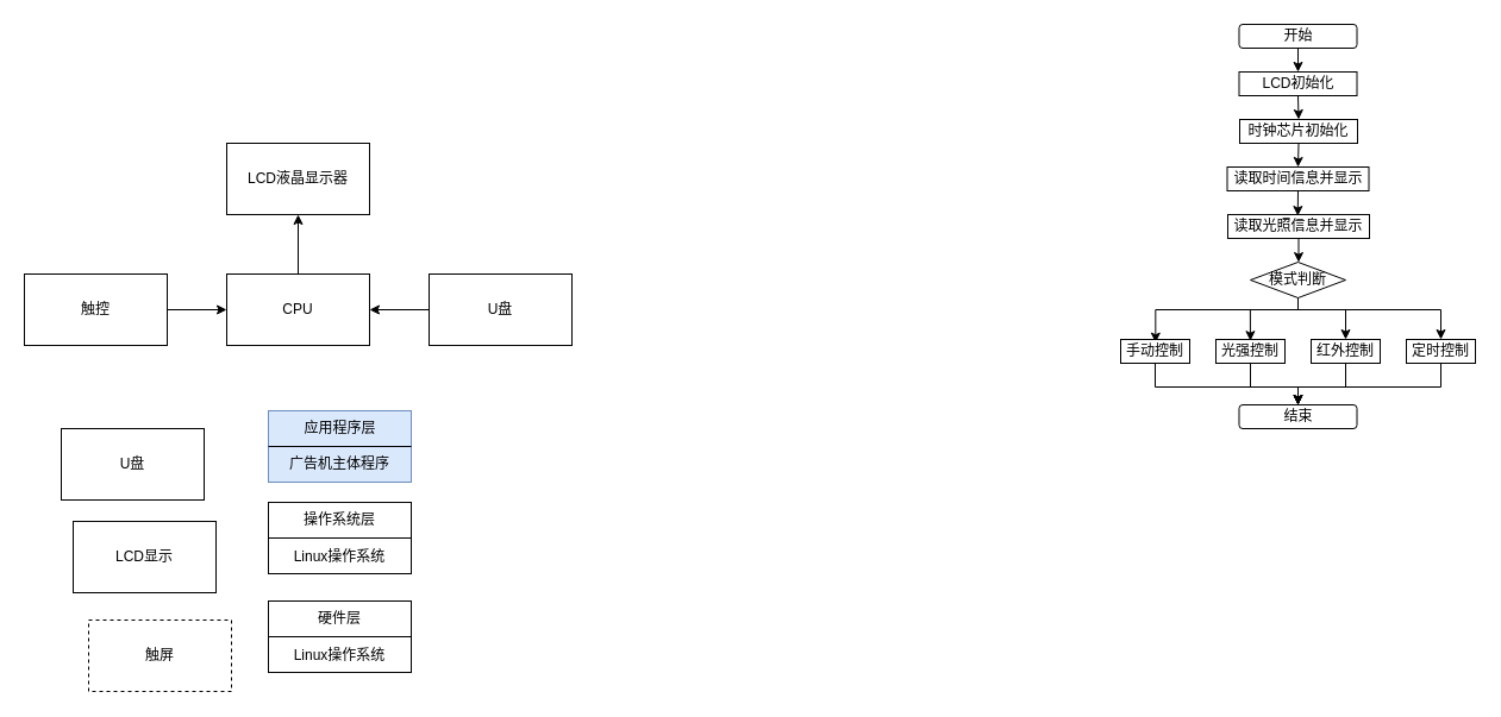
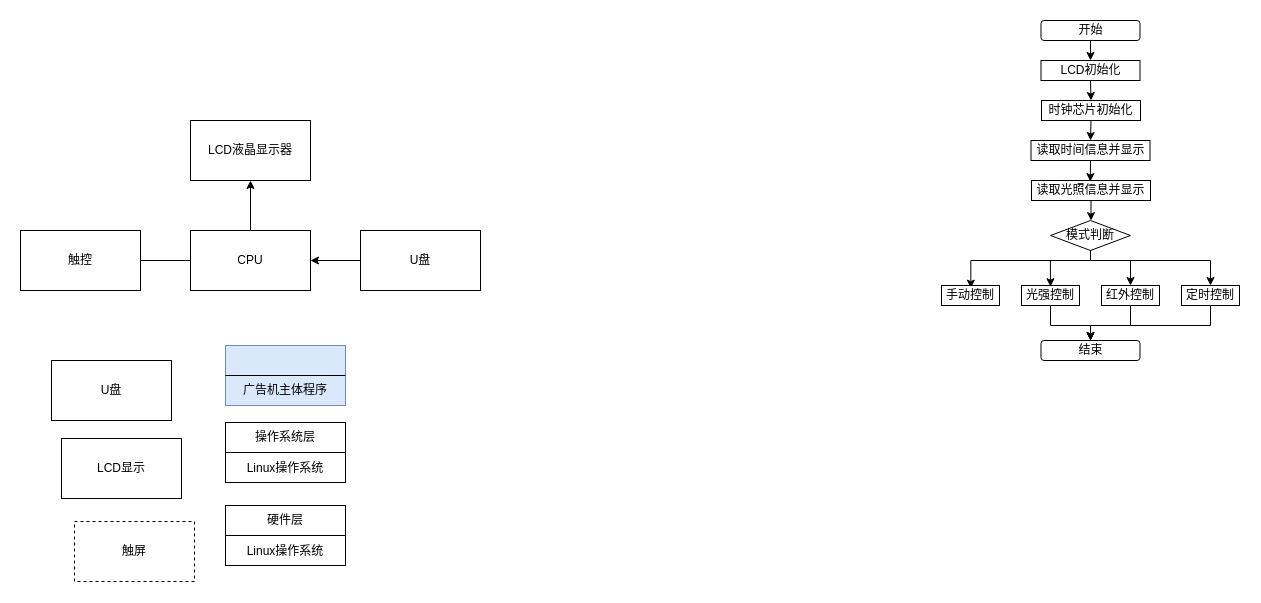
  <mxCell id="0" />
  <mxCell id="1" parent="0" />
  <mxCell id="2" value="LCD液晶显示器" style="rounded=0;whiteSpace=wrap;html=1;" parent="1" vertex="1"><mxGeometry x="190" y="120" width="120" height="60" as="geometry" /></mxCell>
  <mxCell id="3" style="edgeStyle=orthogonalEdgeStyle;rounded=0;orthogonalLoop=1;jettySize=auto;html=1;exitX=0.5;exitY=0;exitDx=0;exitDy=0;entryX=0.5;entryY=1;entryDx=0;entryDy=0;" parent="1" source="4" target="2" edge="1"><mxGeometry relative="1" as="geometry" /></mxCell>
  <mxCell id="4" value="CPU" style="rounded=0;whiteSpace=wrap;html=1;" parent="1" vertex="1"><mxGeometry x="190" y="230" width="120" height="60" as="geometry" /></mxCell>
- <mxCell id="5" style="edgeStyle=orthogonalEdgeStyle;rounded=0;orthogonalLoop=1;jettySize=auto;html=1;exitX=1;exitY=0.5;exitDx=0;exitDy=0;entryX=0;entryY=0.5;entryDx=0;entryDy=0;" parent="1" source="6" target="4" edge="1"><mxGeometry relative="1" as="geometry" /></mxCell>
+ <mxCell id="5" style="edgeStyle=orthogonalEdgeStyle;rounded=0;orthogonalLoop=1;jettySize=auto;html=1;exitX=1;exitY=0.5;exitDx=0;exitDy=0;entryX=0;entryY=0.5;entryDx=0;entryDy=0;endArrow=none;" parent="1" source="6" target="4" edge="1"><mxGeometry relative="1" as="geometry" /></mxCell>
  <mxCell id="6" value="触控" style="rounded=0;whiteSpace=wrap;html=1;" parent="1" vertex="1"><mxGeometry x="20" y="230" width="120" height="60" as="geometry" /></mxCell>
  <mxCell id="7" style="edgeStyle=orthogonalEdgeStyle;rounded=0;orthogonalLoop=1;jettySize=auto;html=1;exitX=0;exitY=0.5;exitDx=0;exitDy=0;" parent="1" source="8" target="4" edge="1"><mxGeometry relative="1" as="geometry" /></mxCell>
  <mxCell id="8" value="U盘" style="rounded=0;whiteSpace=wrap;html=1;" parent="1" vertex="1"><mxGeometry x="360" y="230" width="120" height="60" as="geometry" /></mxCell>
  <mxCell id="9" value="" style="rounded=0;whiteSpace=wrap;html=1;fillColor=#dae8fc;strokeColor=#6c8ebf;" parent="1" vertex="1"><mxGeometry x="225" y="345" width="120" height="60" as="geometry" /></mxCell>
  <mxCell id="10" value="LCD显示" style="rounded=0;whiteSpace=wrap;html=1;" parent="1" vertex="1"><mxGeometry x="61" y="438" width="120" height="60" as="geometry" /></mxCell>
  <mxCell id="11" value="U盘" style="rounded=0;whiteSpace=wrap;html=1;" parent="1" vertex="1"><mxGeometry x="51" y="360" width="120" height="60" as="geometry" /></mxCell>
  <mxCell id="12" value="触屏" style="rounded=0;whiteSpace=wrap;html=1;dashed=1;" parent="1" vertex="1"><mxGeometry x="74" y="521" width="120" height="60" as="geometry" /></mxCell>
  <mxCell id="13" value="" style="endArrow=none;html=1;rounded=0;exitX=0;exitY=0.5;exitDx=0;exitDy=0;entryX=1;entryY=0.5;entryDx=0;entryDy=0;" parent="1" source="9" target="9" edge="1"><mxGeometry width="50" height="50" relative="1" as="geometry"><mxPoint x="325" y="427" as="sourcePoint" /><mxPoint x="375" y="377" as="targetPoint" /></mxGeometry></mxCell>
- <mxCell id="14" value="应用程序层" style="text;strokeColor=none;align=center;fillColor=none;html=1;verticalAlign=middle;whiteSpace=wrap;rounded=0;" parent="1" vertex="1"><mxGeometry x="250.5" y="345" width="69" height="30" as="geometry" /></mxCell>
  <mxCell id="15" value="广告机主体程序" style="text;strokeColor=none;align=center;fillColor=none;html=1;verticalAlign=middle;whiteSpace=wrap;rounded=0;" parent="1" vertex="1"><mxGeometry x="239" y="375" width="92" height="30" as="geometry" /></mxCell>
  <mxCell id="16" value="" style="rounded=0;whiteSpace=wrap;html=1;" parent="1" vertex="1"><mxGeometry x="225" y="422" width="120" height="60" as="geometry" /></mxCell>
  <mxCell id="17" value="" style="endArrow=none;html=1;rounded=0;exitX=0;exitY=0.5;exitDx=0;exitDy=0;entryX=1;entryY=0.5;entryDx=0;entryDy=0;" parent="1" source="16" target="16" edge="1"><mxGeometry width="50" height="50" relative="1" as="geometry"><mxPoint x="331" y="434" as="sourcePoint" /><mxPoint x="381" y="384" as="targetPoint" /></mxGeometry></mxCell>
  <mxCell id="18" value="Linux操作系统" style="text;strokeColor=none;align=center;fillColor=none;html=1;verticalAlign=middle;whiteSpace=wrap;rounded=0;" parent="1" vertex="1"><mxGeometry x="239" y="453" width="92" height="30" as="geometry" /></mxCell>
  <mxCell id="19" value="操作系统层" style="text;strokeColor=none;align=center;fillColor=none;html=1;verticalAlign=middle;whiteSpace=wrap;rounded=0;" parent="1" vertex="1"><mxGeometry x="239" y="422" width="92" height="30" as="geometry" /></mxCell>
  <mxCell id="20" value="" style="rounded=0;whiteSpace=wrap;html=1;" parent="1" vertex="1"><mxGeometry x="225" y="505" width="120" height="60" as="geometry" /></mxCell>
  <mxCell id="21" value="" style="endArrow=none;html=1;rounded=0;exitX=0;exitY=0.5;exitDx=0;exitDy=0;entryX=1;entryY=0.5;entryDx=0;entryDy=0;" parent="1" source="20" target="20" edge="1"><mxGeometry width="50" height="50" relative="1" as="geometry"><mxPoint x="331" y="517" as="sourcePoint" /><mxPoint x="381" y="467" as="targetPoint" /></mxGeometry></mxCell>
  <mxCell id="22" value="Linux操作系统" style="text;strokeColor=none;align=center;fillColor=none;html=1;verticalAlign=middle;whiteSpace=wrap;rounded=0;" parent="1" vertex="1"><mxGeometry x="239" y="536" width="92" height="30" as="geometry" /></mxCell>
  <mxCell id="23" value="硬件层" style="text;strokeColor=none;align=center;fillColor=none;html=1;verticalAlign=middle;whiteSpace=wrap;rounded=0;" parent="1" vertex="1"><mxGeometry x="239" y="505" width="92" height="30" as="geometry" /></mxCell>
  <mxCell id="24" style="edgeStyle=orthogonalEdgeStyle;rounded=0;orthogonalLoop=1;jettySize=auto;html=1;exitX=0.5;exitY=1;exitDx=0;exitDy=0;entryX=0.5;entryY=0;entryDx=0;entryDy=0;" edge="1" parent="1" source="25" target="27"><mxGeometry relative="1" as="geometry" /></mxCell>
  <mxCell id="25" value="开始" style="rounded=1;whiteSpace=wrap;html=1;" vertex="1" parent="1"><mxGeometry x="1040.5" y="20" width="99" height="20" as="geometry" /></mxCell>
  <mxCell id="26" style="edgeStyle=orthogonalEdgeStyle;rounded=0;orthogonalLoop=1;jettySize=auto;html=1;exitX=0.5;exitY=1;exitDx=0;exitDy=0;entryX=0.5;entryY=0;entryDx=0;entryDy=0;" edge="1" parent="1" source="27" target="29"><mxGeometry relative="1" as="geometry" /></mxCell>
  <mxCell id="27" value="LCD初始化" style="rounded=0;whiteSpace=wrap;html=1;" vertex="1" parent="1"><mxGeometry x="1040.5" y="60" width="99" height="20" as="geometry" /></mxCell>
  <mxCell id="28" style="edgeStyle=orthogonalEdgeStyle;rounded=0;orthogonalLoop=1;jettySize=auto;html=1;exitX=0.5;exitY=1;exitDx=0;exitDy=0;entryX=0.5;entryY=0;entryDx=0;entryDy=0;" edge="1" parent="1" source="29" target="31"><mxGeometry relative="1" as="geometry" /></mxCell>
  <mxCell id="29" value="时钟芯片初始化" style="rounded=0;whiteSpace=wrap;html=1;" vertex="1" parent="1"><mxGeometry x="1041" y="100" width="99" height="20" as="geometry" /></mxCell>
  <mxCell id="30" style="edgeStyle=orthogonalEdgeStyle;rounded=0;orthogonalLoop=1;jettySize=auto;html=1;exitX=0.5;exitY=1;exitDx=0;exitDy=0;entryX=0.494;entryY=0.055;entryDx=0;entryDy=0;entryPerimeter=0;" edge="1" parent="1" source="31" target="33"><mxGeometry relative="1" as="geometry" /></mxCell>
  <mxCell id="31" value="读取时间信息并显示" style="rounded=0;whiteSpace=wrap;html=1;" vertex="1" parent="1"><mxGeometry x="1030.5" y="140" width="119" height="20" as="geometry" /></mxCell>
  <mxCell id="32" style="edgeStyle=orthogonalEdgeStyle;rounded=0;orthogonalLoop=1;jettySize=auto;html=1;exitX=0.5;exitY=1;exitDx=0;exitDy=0;entryX=0.506;entryY=0.003;entryDx=0;entryDy=0;entryPerimeter=0;" edge="1" parent="1" source="33" target="38"><mxGeometry relative="1" as="geometry" /></mxCell>
  <mxCell id="33" value="读取光照信息并显示" style="rounded=0;whiteSpace=wrap;html=1;" vertex="1" parent="1"><mxGeometry x="1031" y="180" width="119" height="20" as="geometry" /></mxCell>
  <mxCell id="34" style="edgeStyle=orthogonalEdgeStyle;rounded=0;orthogonalLoop=1;jettySize=auto;html=1;exitX=0.5;exitY=1;exitDx=0;exitDy=0;entryX=0.506;entryY=0.133;entryDx=0;entryDy=0;entryPerimeter=0;" edge="1" parent="1" source="38" target="40"><mxGeometry relative="1" as="geometry"><Array as="points"><mxPoint x="1090" y="260" /><mxPoint x="970" y="260" /></Array></mxGeometry></mxCell>
  <mxCell id="35" style="edgeStyle=orthogonalEdgeStyle;rounded=0;orthogonalLoop=1;jettySize=auto;html=1;exitX=0.5;exitY=1;exitDx=0;exitDy=0;entryX=0.499;entryY=0.061;entryDx=0;entryDy=0;entryPerimeter=0;" edge="1" parent="1" source="38" target="42"><mxGeometry relative="1" as="geometry"><Array as="points"><mxPoint x="1090" y="260" /><mxPoint x="1050" y="260" /></Array></mxGeometry></mxCell>
  <mxCell id="36" style="edgeStyle=orthogonalEdgeStyle;rounded=0;orthogonalLoop=1;jettySize=auto;html=1;exitX=0.5;exitY=1;exitDx=0;exitDy=0;entryX=0.5;entryY=0;entryDx=0;entryDy=0;" edge="1" parent="1" source="38" target="44"><mxGeometry relative="1" as="geometry"><Array as="points"><mxPoint x="1090" y="260" /><mxPoint x="1130" y="260" /></Array></mxGeometry></mxCell>
  <mxCell id="37" style="edgeStyle=orthogonalEdgeStyle;rounded=0;orthogonalLoop=1;jettySize=auto;html=1;exitX=0.5;exitY=1;exitDx=0;exitDy=0;entryX=0.5;entryY=0;entryDx=0;entryDy=0;" edge="1" parent="1" source="38" target="46"><mxGeometry relative="1" as="geometry"><Array as="points"><mxPoint x="1090" y="260" /><mxPoint x="1210" y="260" /></Array></mxGeometry></mxCell>
  <mxCell id="38" value="模式判断" style="rhombus;whiteSpace=wrap;html=1;" vertex="1" parent="1"><mxGeometry x="1050" y="220" width="80" height="30" as="geometry" /></mxCell>
- <mxCell id="39" style="edgeStyle=orthogonalEdgeStyle;rounded=0;orthogonalLoop=1;jettySize=auto;html=1;exitX=0.5;exitY=1;exitDx=0;exitDy=0;entryX=0.5;entryY=0;entryDx=0;entryDy=0;" edge="1" parent="1" source="40" target="47"><mxGeometry relative="1" as="geometry"><Array as="points"><mxPoint x="970" y="325" /><mxPoint x="1090" y="325" /></Array></mxGeometry></mxCell>
  <mxCell id="40" value="手动控制" style="rounded=0;whiteSpace=wrap;html=1;" vertex="1" parent="1"><mxGeometry x="941" y="285" width="58" height="20" as="geometry" /></mxCell>
  <mxCell id="41" style="edgeStyle=orthogonalEdgeStyle;rounded=0;orthogonalLoop=1;jettySize=auto;html=1;exitX=0.5;exitY=1;exitDx=0;exitDy=0;entryX=0.5;entryY=0;entryDx=0;entryDy=0;" edge="1" parent="1" source="42" target="47"><mxGeometry relative="1" as="geometry" /></mxCell>
  <mxCell id="42" value="光强控制" style="rounded=0;whiteSpace=wrap;html=1;" vertex="1" parent="1"><mxGeometry x="1021" y="285" width="58" height="20" as="geometry" /></mxCell>
  <mxCell id="43" style="edgeStyle=orthogonalEdgeStyle;rounded=0;orthogonalLoop=1;jettySize=auto;html=1;exitX=0.5;exitY=1;exitDx=0;exitDy=0;entryX=0.5;entryY=0;entryDx=0;entryDy=0;" edge="1" parent="1" source="44" target="47"><mxGeometry relative="1" as="geometry" /></mxCell>
  <mxCell id="44" value="红外控制" style="rounded=0;whiteSpace=wrap;html=1;" vertex="1" parent="1"><mxGeometry x="1101" y="285" width="58" height="20" as="geometry" /></mxCell>
  <mxCell id="45" style="edgeStyle=orthogonalEdgeStyle;rounded=0;orthogonalLoop=1;jettySize=auto;html=1;exitX=0.5;exitY=1;exitDx=0;exitDy=0;entryX=0.5;entryY=0;entryDx=0;entryDy=0;" edge="1" parent="1" source="46" target="47"><mxGeometry relative="1" as="geometry"><Array as="points"><mxPoint x="1210" y="325" /><mxPoint x="1090" y="325" /></Array></mxGeometry></mxCell>
  <mxCell id="46" value="定时控制" style="rounded=0;whiteSpace=wrap;html=1;" vertex="1" parent="1"><mxGeometry x="1181" y="285" width="58" height="20" as="geometry" /></mxCell>
  <mxCell id="47" value="结束" style="rounded=1;whiteSpace=wrap;html=1;" vertex="1" parent="1"><mxGeometry x="1040.5" y="340" width="99" height="20" as="geometry" /></mxCell>
